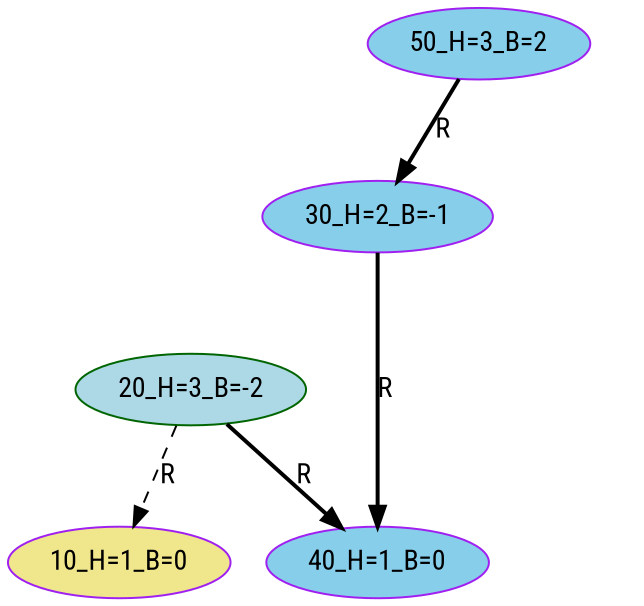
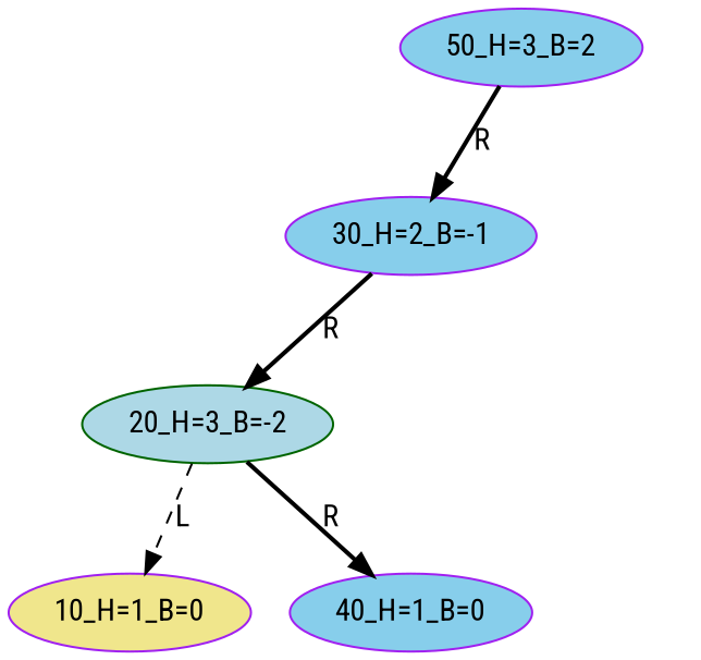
  digraph {
    fontname="Roboto Condensed"
    node [color=purple fillcolor=skyblue fontname="Roboto Condensed" style=filled]
    edge [fontname="Roboto Condensed" style=bold]
    "20_H=3_B=-2" [color=darkgreen fillcolor=lightblue]
    "10_H=1_B=0" [fillcolor=khaki]
    "40_H=1_B=0"
    "50_H=3_B=2"
    "30_H=2_B=-1"
    HD0 [style=invis color="" fillcolor=""]
    HD1 [style=invis color="" fillcolor=""]
-   "20_H=3_B=-2" -> "10_H=1_B=0" [label=R style=dashed]
+   "20_H=3_B=-2" -> "10_H=1_B=0" [label=L style=dashed]
    "20_H=3_B=-2" -> "40_H=1_B=0" [label=R]
    "50_H=3_B=2" -> "30_H=2_B=-1" [label=R]
    "50_H=3_B=2" -> HD0 [label=L style=invis]
-   "30_H=2_B=-1" -> "40_H=1_B=0" [label=R]
+   "30_H=2_B=-1" -> "20_H=3_B=-2" [label=R]
    "30_H=2_B=-1" -> HD1 [label=L style=invis]
  }
